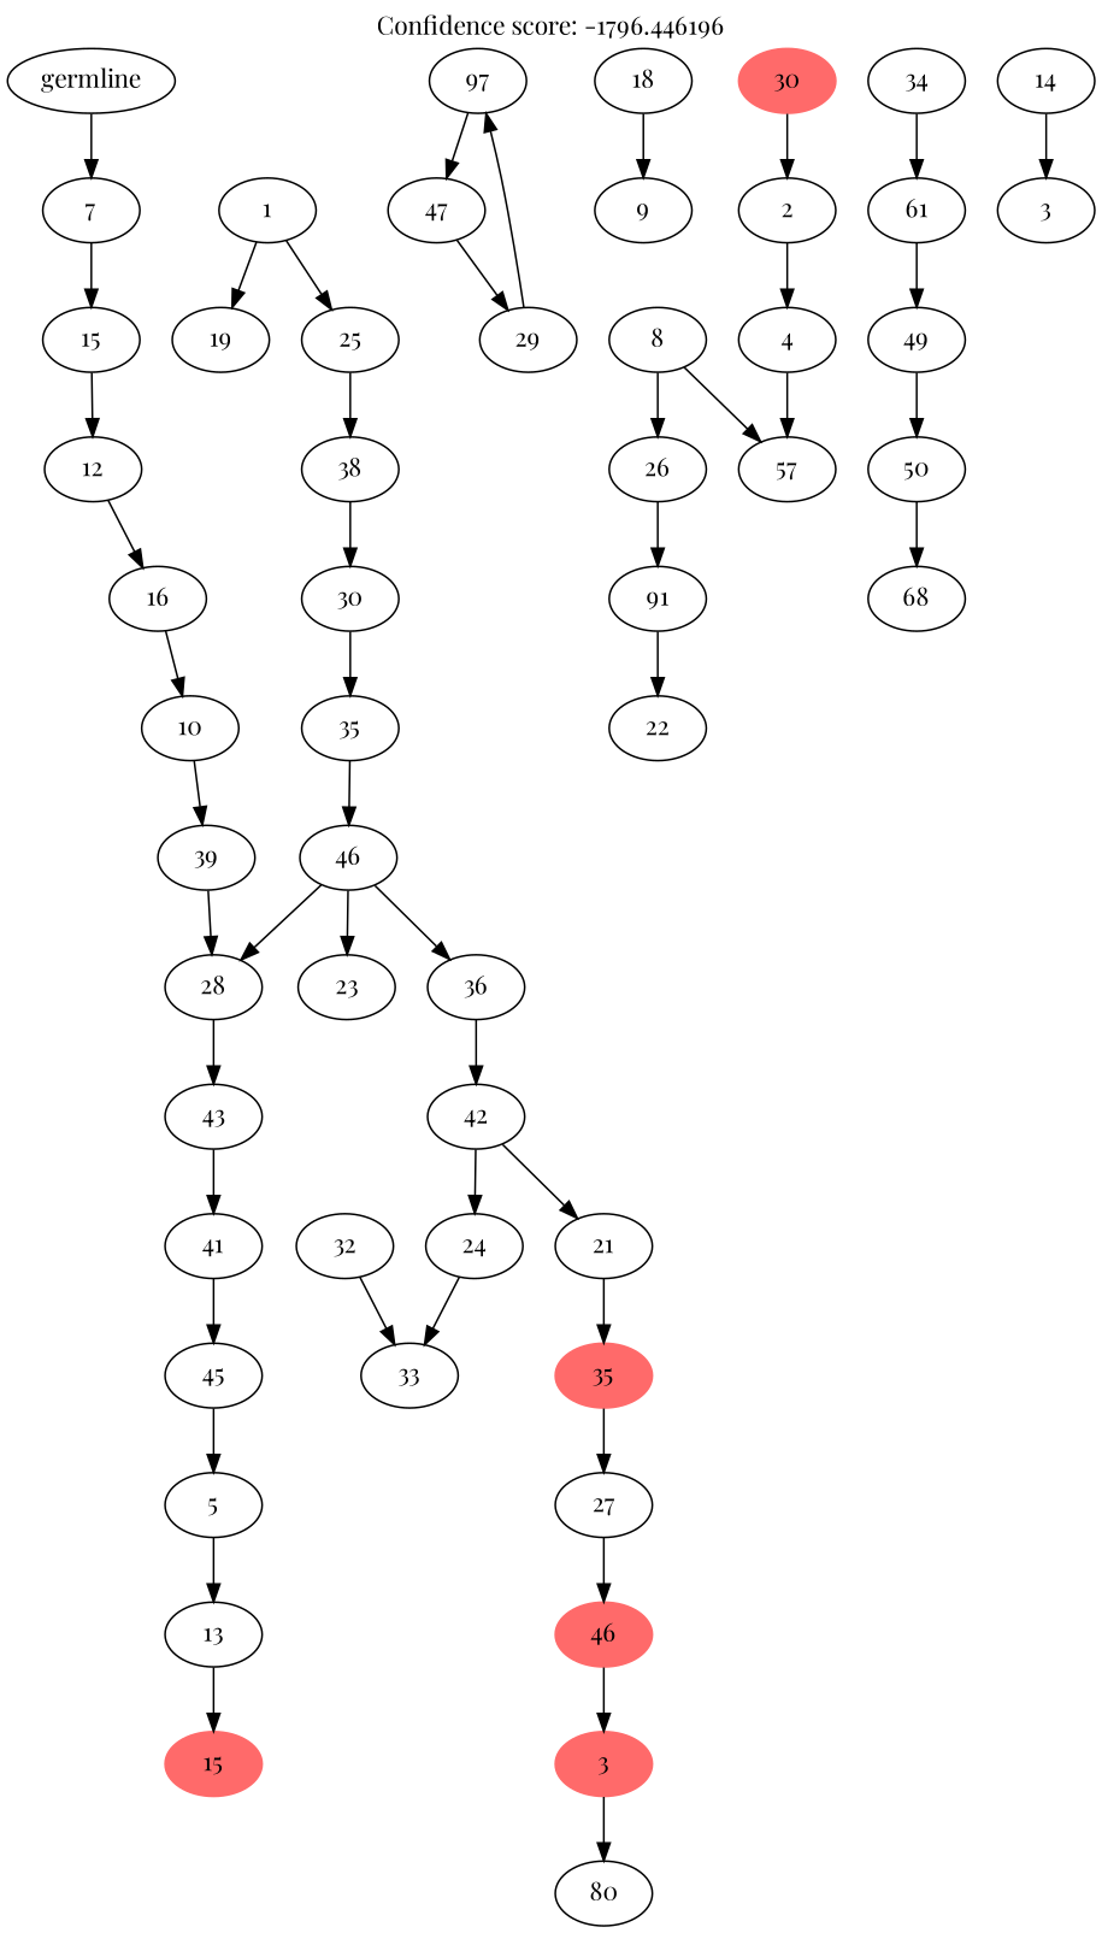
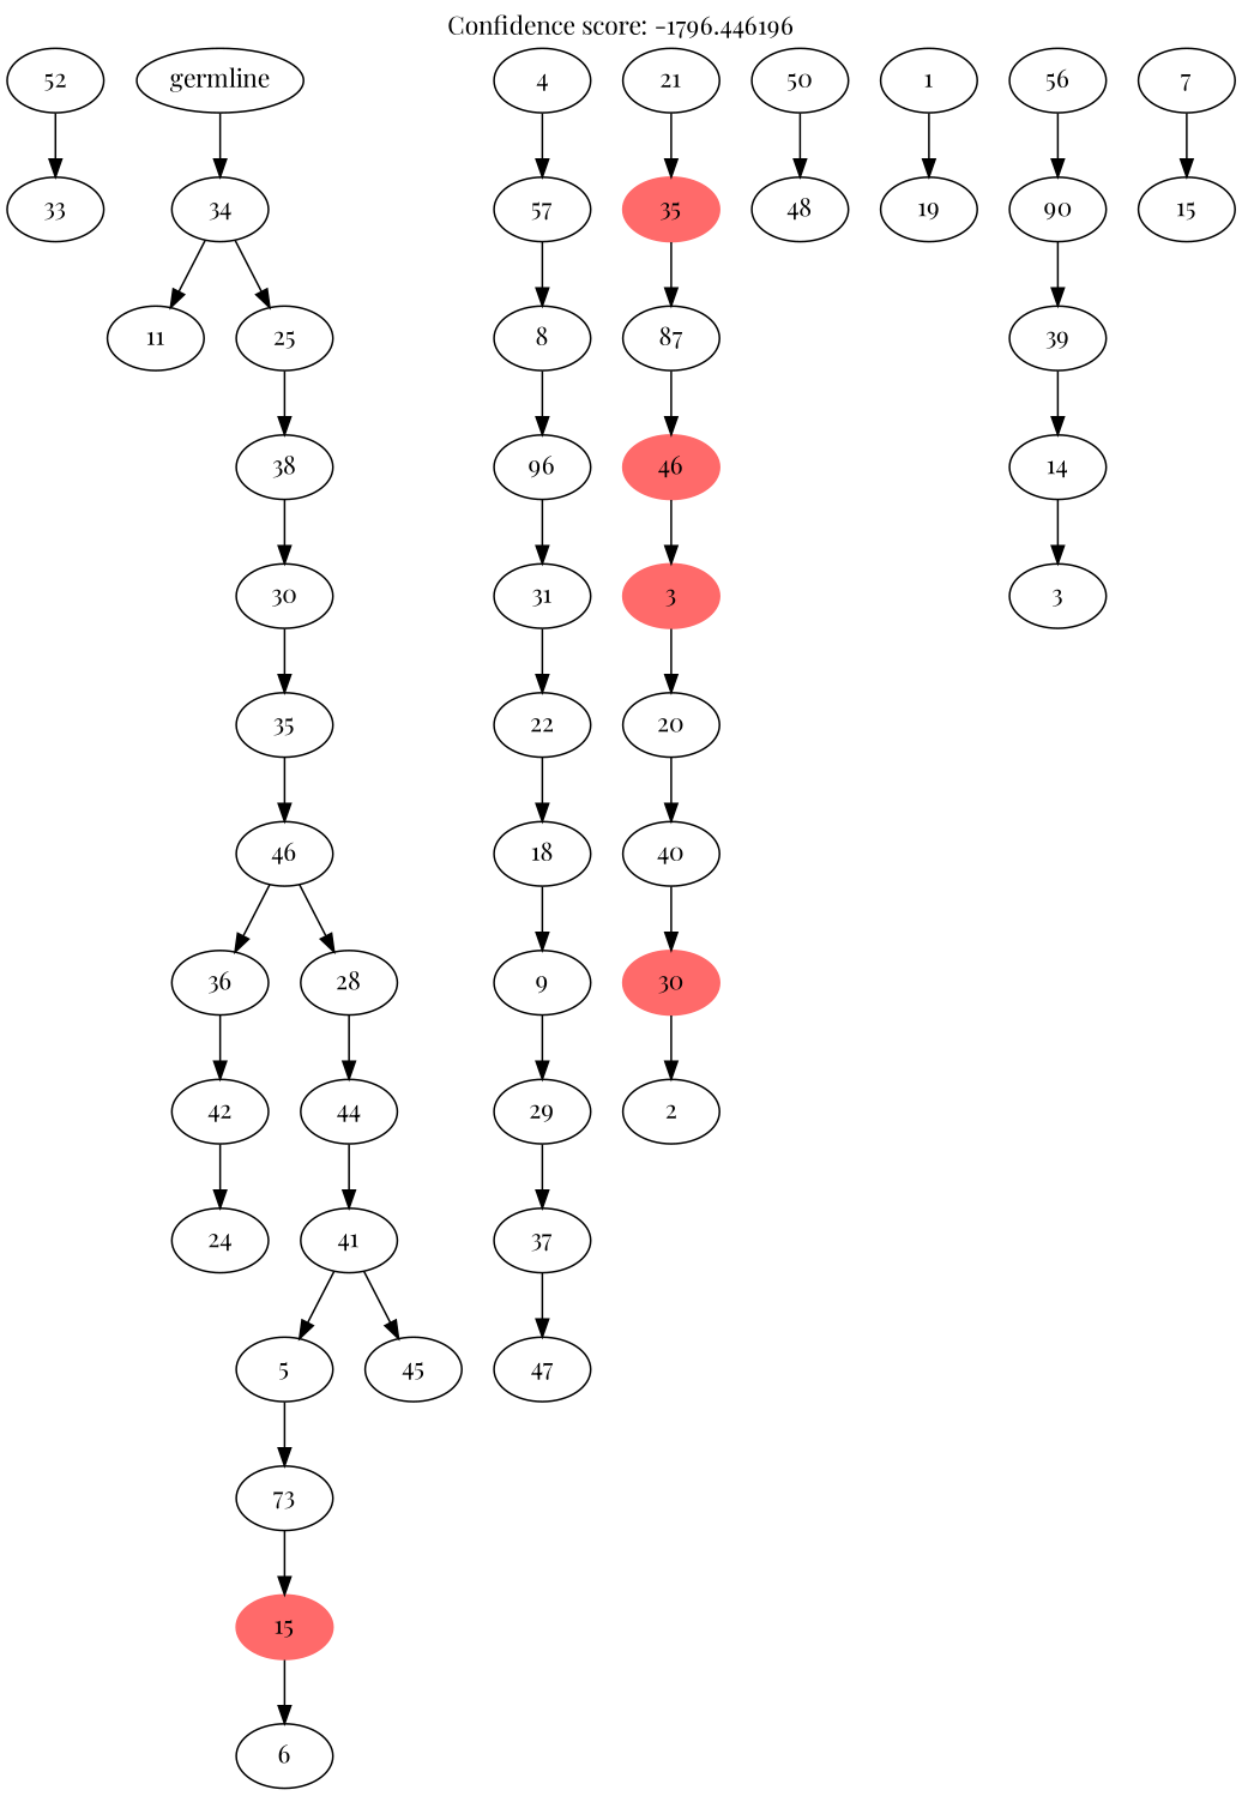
  digraph {
    fontname="Playfair Display"
    label="Confidence score: -1796.446196"
    labelloc=t
    node [fontname="Playfair Display"]
    edge [fontname="Playfair Display"]
    n1 [label=33]
-   n2 [label=32]
+   n2 [label=52]
    n3 [label=24]
-   n4 [label=97]
+   n4 [label=37]
    n5 [label=47]
    n6 [label=29]
    n7 [label=9]
    n8 [label=18]
    n9 [label=22]
-   n10 [label=91]
-   n11 [label=26]
+   n10 [label=31]
+   n11 [label=96]
    n12 [label=8]
    n13 [label=57]
    n14 [label=4]
    n15 [label=2]
    n16 [color=indianred1 label=30 style=filled]
-   n18 [label=80]
+   n17 [label=40]
+   n18 [label=20]
    n19 [color=indianred1 label=3 style=filled]
    n20 [color=indianred1 label=46 style=filled]
-   n21 [label=27]
+   n21 [label=87]
    n22 [color=indianred1 label=35 style=filled]
    n23 [label=21]
    n24 [label=42]
    n25 [label=36]
    n26 [label=50]
-   n27 [label=68]
-   n28 [label=49]
-   n29 [label=61]
+   n27 [label=48]
+   n29 [label=11]
    n30 [label=34]
-   n31 [label=23]
    n32 [color=indianred1 label=15 style=filled]
-   n34 [label=13]
+   n33 [label=6]
+   n34 [label=73]
    n35 [label=5]
    n36 [label=45]
    n37 [label=41]
-   n38 [label=43]
+   n38 [label=44]
    n39 [label=28]
    n40 [label=46]
    n41 [label=35]
    n42 [label=30]
    n43 [label=38]
    n44 [label=25]
    n45 [label=1]
    n46 [label=19]
    n47 [label=3]
    n48 [label=14]
    n49 [label=39]
-   n50 [label=10]
-   n51 [label=16]
-   n52 [label=12]
+   n50 [label=90]
+   n51 [label=56]
    n53 [label=15]
    n54 [label=7]
    n55 [label=germline]
    n2 -> n1
-   n3 -> n1
    n4 -> n5
    n6 -> n4
-   n5 -> n6
+   n7 -> n6
    n8 -> n7
+   n9 -> n8
    n10 -> n9
    n11 -> n10
    n12 -> n11
-   n12 -> n13
+   n13 -> n12
    n14 -> n13
-   n15 -> n14
    n16 -> n15
+   n17 -> n16
+   n18 -> n17
    n19 -> n18
    n20 -> n19
    n21 -> n20
    n22 -> n21
    n23 -> n22
    n24 -> n3
-   n24 -> n23
    n25 -> n24
    n26 -> n27
-   n28 -> n26
-   n29 -> n28
    n30 -> n29
+   n32 -> n33
    n34 -> n32
    n35 -> n34
-   n36 -> n35
+   n37 -> n35
    n37 -> n36
    n38 -> n37
    n39 -> n38
    n40 -> n25
-   n40 -> n31
    n40 -> n39
    n41 -> n40
    n42 -> n41
    n43 -> n42
    n44 -> n43
-   n45 -> n44
+   n30 -> n44
    n45 -> n46
    n48 -> n47
-   n49 -> n39
+   n49 -> n48
    n50 -> n49
    n51 -> n50
-   n52 -> n51
-   n53 -> n52
    n54 -> n53
-   n55 -> n54
+   n55 -> n30
  }
